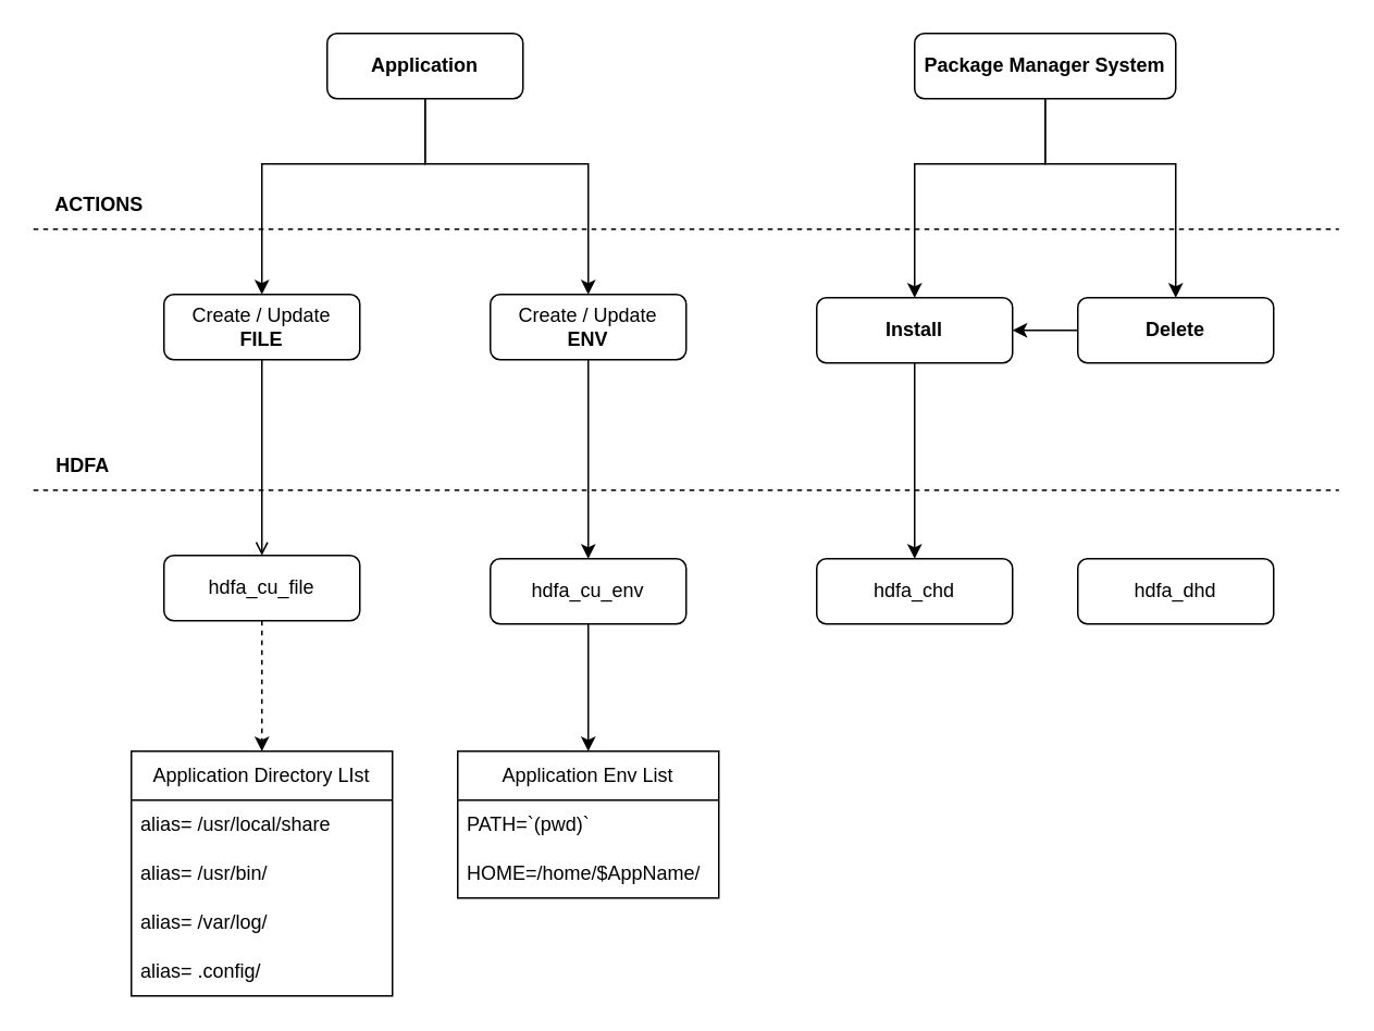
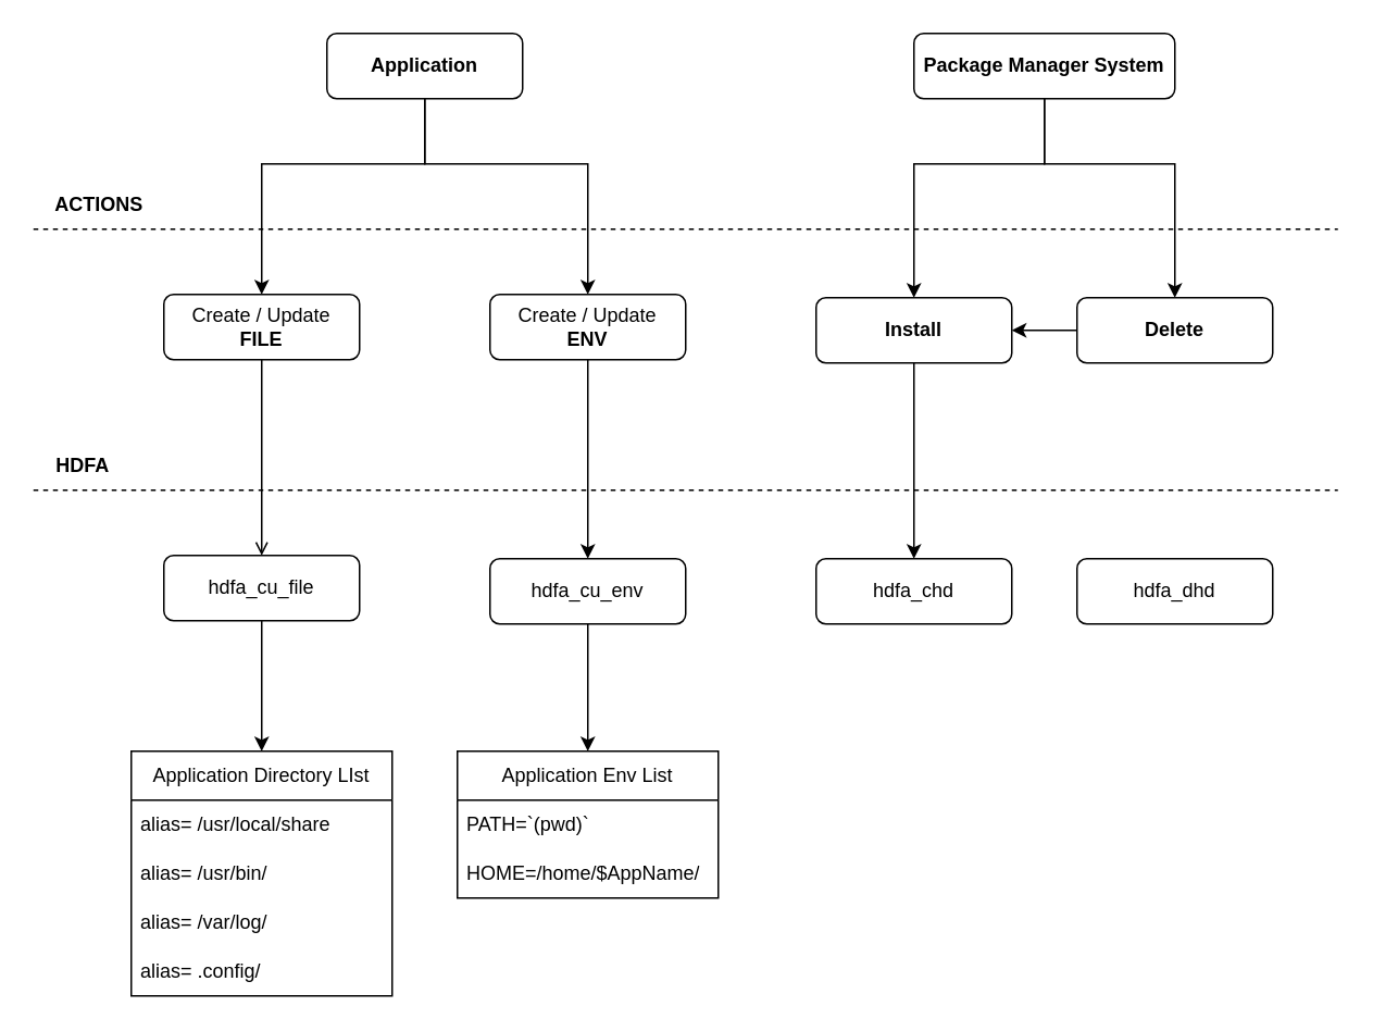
  <mxCell id="0" />
  <mxCell id="1" parent="0" />
  <mxCell id="2" style="edgeStyle=orthogonalEdgeStyle;rounded=0;orthogonalLoop=1;jettySize=auto;html=1;" edge="1" parent="1" source="4" target="10"><mxGeometry relative="1" as="geometry"><Array as="points"><mxPoint x="260" y="100" /><mxPoint x="160" y="100" /></Array></mxGeometry></mxCell>
  <mxCell id="3" style="edgeStyle=orthogonalEdgeStyle;rounded=0;orthogonalLoop=1;jettySize=auto;html=1;" edge="1" parent="1" source="4" target="12"><mxGeometry relative="1" as="geometry"><Array as="points"><mxPoint x="260" y="100" /><mxPoint x="360" y="100" /></Array></mxGeometry></mxCell>
  <mxCell id="4" value="Application" style="whiteSpace=wrap;html=1;rounded=1;fontStyle=1" vertex="1" parent="1"><mxGeometry x="200" y="20" width="120" height="40" as="geometry" /></mxCell>
  <mxCell id="5" style="edgeStyle=orthogonalEdgeStyle;rounded=0;orthogonalLoop=1;jettySize=auto;html=1;" edge="1" parent="1" source="6" target="15"><mxGeometry relative="1" as="geometry" /></mxCell>
  <mxCell id="6" value="Install" style="whiteSpace=wrap;html=1;rounded=1;fontStyle=1" vertex="1" parent="1"><mxGeometry x="500" y="182" width="120" height="40" as="geometry" /></mxCell>
  <mxCell id="7" value="" style="endArrow=none;dashed=1;html=1;rounded=0;" edge="1" parent="1"><mxGeometry width="50" height="50" relative="1" as="geometry"><mxPoint x="20" y="140" as="sourcePoint" /><mxPoint x="820" y="140" as="targetPoint" /></mxGeometry></mxCell>
  <mxCell id="8" value="ACTIONS" style="text;html=1;align=center;verticalAlign=middle;resizable=0;points=[];autosize=1;strokeColor=none;fillColor=none;fontStyle=1" vertex="1" parent="1"><mxGeometry x="20" y="110" width="80" height="30" as="geometry" /></mxCell>
  <mxCell id="9" style="edgeStyle=orthogonalEdgeStyle;rounded=0;orthogonalLoop=1;jettySize=auto;html=1;endArrow=open;" edge="1" parent="1" source="10" target="19"><mxGeometry relative="1" as="geometry" /></mxCell>
  <mxCell id="10" value="Create / Update&lt;div&gt;&lt;b&gt;FILE&lt;/b&gt;&lt;/div&gt;" style="whiteSpace=wrap;html=1;rounded=1;" vertex="1" parent="1"><mxGeometry x="100" y="180" width="120" height="40" as="geometry" /></mxCell>
  <mxCell id="11" style="edgeStyle=orthogonalEdgeStyle;rounded=0;orthogonalLoop=1;jettySize=auto;html=1;" edge="1" parent="1" source="12" target="30"><mxGeometry relative="1" as="geometry" /></mxCell>
  <mxCell id="12" value="Create / Update&lt;div&gt;&lt;b&gt;ENV&lt;/b&gt;&lt;/div&gt;" style="whiteSpace=wrap;html=1;rounded=1;" vertex="1" parent="1"><mxGeometry x="300" y="180" width="120" height="40" as="geometry" /></mxCell>
  <mxCell id="13" style="edgeStyle=orthogonalEdgeStyle;rounded=0;orthogonalLoop=1;jettySize=auto;html=1;" edge="1" parent="1" source="14" target="6"><mxGeometry relative="1" as="geometry" /></mxCell>
  <mxCell id="14" value="Delete" style="whiteSpace=wrap;html=1;rounded=1;fontStyle=1" vertex="1" parent="1"><mxGeometry x="660" y="182" width="120" height="40" as="geometry" /></mxCell>
  <mxCell id="15" value="hdfa_chd" style="whiteSpace=wrap;html=1;rounded=1;" vertex="1" parent="1"><mxGeometry x="500" y="342" width="120" height="40" as="geometry" /></mxCell>
  <mxCell id="16" value="HDFA" style="text;html=1;align=center;verticalAlign=middle;resizable=0;points=[];autosize=1;strokeColor=none;fillColor=none;fontStyle=1" vertex="1" parent="1"><mxGeometry x="20" y="270" width="60" height="30" as="geometry" /></mxCell>
  <mxCell id="17" value="" style="endArrow=none;dashed=1;html=1;rounded=0;" edge="1" parent="1"><mxGeometry width="50" height="50" relative="1" as="geometry"><mxPoint x="20" y="300" as="sourcePoint" /><mxPoint x="820" y="300" as="targetPoint" /></mxGeometry></mxCell>
- <mxCell id="18" style="edgeStyle=orthogonalEdgeStyle;rounded=0;orthogonalLoop=1;jettySize=auto;html=1;dashed=1;" edge="1" parent="1" source="19" target="21"><mxGeometry relative="1" as="geometry" /></mxCell>
+ <mxCell id="18" style="edgeStyle=orthogonalEdgeStyle;rounded=0;orthogonalLoop=1;jettySize=auto;html=1;" edge="1" parent="1" source="19" target="21"><mxGeometry relative="1" as="geometry" /></mxCell>
  <mxCell id="19" value="hdfa_cu_file" style="whiteSpace=wrap;html=1;rounded=1;" vertex="1" parent="1"><mxGeometry x="100" y="340" width="120" height="40" as="geometry" /></mxCell>
  <mxCell id="20" value="hdfa_dhd" style="whiteSpace=wrap;html=1;rounded=1;" vertex="1" parent="1"><mxGeometry x="660" y="342" width="120" height="40" as="geometry" /></mxCell>
  <mxCell id="21" value="Application Directory LIst" style="swimlane;fontStyle=0;childLayout=stackLayout;horizontal=1;startSize=30;horizontalStack=0;resizeParent=1;resizeParentMax=0;resizeLast=0;collapsible=1;marginBottom=0;whiteSpace=wrap;html=1;" vertex="1" parent="1"><mxGeometry x="80" y="460" width="160" height="150" as="geometry" /></mxCell>
  <mxCell id="22" value="alias= /usr/local/share" style="text;strokeColor=none;fillColor=none;align=left;verticalAlign=middle;spacingLeft=4;spacingRight=4;overflow=hidden;points=[[0,0.5],[1,0.5]];portConstraint=eastwest;rotatable=0;whiteSpace=wrap;html=1;" vertex="1" parent="21"><mxGeometry y="30" width="160" height="30" as="geometry" /></mxCell>
  <mxCell id="23" value="alias= /usr/bin/" style="text;strokeColor=none;fillColor=none;align=left;verticalAlign=middle;spacingLeft=4;spacingRight=4;overflow=hidden;points=[[0,0.5],[1,0.5]];portConstraint=eastwest;rotatable=0;whiteSpace=wrap;html=1;" vertex="1" parent="21"><mxGeometry y="60" width="160" height="30" as="geometry" /></mxCell>
  <mxCell id="24" value="alias= /var/log/" style="text;strokeColor=none;fillColor=none;align=left;verticalAlign=middle;spacingLeft=4;spacingRight=4;overflow=hidden;points=[[0,0.5],[1,0.5]];portConstraint=eastwest;rotatable=0;whiteSpace=wrap;html=1;" vertex="1" parent="21"><mxGeometry y="90" width="160" height="30" as="geometry" /></mxCell>
  <mxCell id="25" value="alias= .config/" style="text;strokeColor=none;fillColor=none;align=left;verticalAlign=middle;spacingLeft=4;spacingRight=4;overflow=hidden;points=[[0,0.5],[1,0.5]];portConstraint=eastwest;rotatable=0;whiteSpace=wrap;html=1;" vertex="1" parent="21"><mxGeometry y="120" width="160" height="30" as="geometry" /></mxCell>
  <mxCell id="26" value="Application Env List" style="swimlane;fontStyle=0;childLayout=stackLayout;horizontal=1;startSize=30;horizontalStack=0;resizeParent=1;resizeParentMax=0;resizeLast=0;collapsible=1;marginBottom=0;whiteSpace=wrap;html=1;" vertex="1" parent="1"><mxGeometry x="280" y="460" width="160" height="90" as="geometry" /></mxCell>
  <mxCell id="27" value="PATH=`(pwd)`" style="text;strokeColor=none;fillColor=none;align=left;verticalAlign=middle;spacingLeft=4;spacingRight=4;overflow=hidden;points=[[0,0.5],[1,0.5]];portConstraint=eastwest;rotatable=0;whiteSpace=wrap;html=1;" vertex="1" parent="26"><mxGeometry y="30" width="160" height="30" as="geometry" /></mxCell>
  <mxCell id="28" value="HOME=&lt;span style=&quot;text-align: center; text-wrap-mode: nowrap;&quot;&gt;/home/$AppName/&lt;/span&gt;" style="text;strokeColor=none;fillColor=none;align=left;verticalAlign=middle;spacingLeft=4;spacingRight=4;overflow=hidden;points=[[0,0.5],[1,0.5]];portConstraint=eastwest;rotatable=0;whiteSpace=wrap;html=1;" vertex="1" parent="26"><mxGeometry y="60" width="160" height="30" as="geometry" /></mxCell>
  <mxCell id="29" style="edgeStyle=orthogonalEdgeStyle;rounded=0;orthogonalLoop=1;jettySize=auto;html=1;" edge="1" parent="1" source="30" target="26"><mxGeometry relative="1" as="geometry" /></mxCell>
  <mxCell id="30" value="hdfa_cu_env" style="whiteSpace=wrap;html=1;rounded=1;" vertex="1" parent="1"><mxGeometry x="300" y="342" width="120" height="40" as="geometry" /></mxCell>
  <mxCell id="31" style="edgeStyle=orthogonalEdgeStyle;rounded=0;orthogonalLoop=1;jettySize=auto;html=1;" edge="1" parent="1" source="33" target="6"><mxGeometry relative="1" as="geometry"><Array as="points"><mxPoint x="640" y="100" /><mxPoint x="560" y="100" /></Array></mxGeometry></mxCell>
  <mxCell id="32" style="edgeStyle=orthogonalEdgeStyle;rounded=0;orthogonalLoop=1;jettySize=auto;html=1;" edge="1" parent="1" source="33" target="14"><mxGeometry relative="1" as="geometry"><Array as="points"><mxPoint x="640" y="100" /><mxPoint x="720" y="100" /></Array></mxGeometry></mxCell>
  <mxCell id="33" value="Package Manager System" style="rounded=1;whiteSpace=wrap;html=1;fontStyle=1" vertex="1" parent="1"><mxGeometry x="560" y="20" width="160" height="40" as="geometry" /></mxCell>
